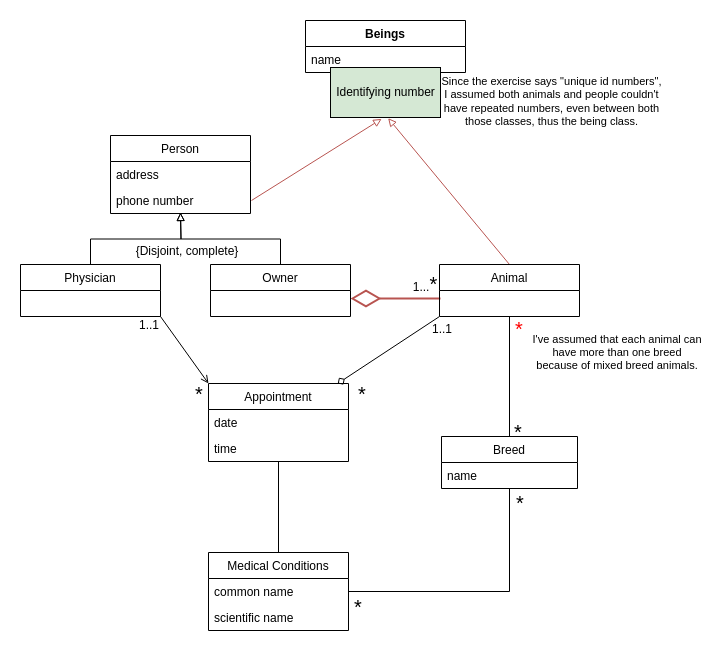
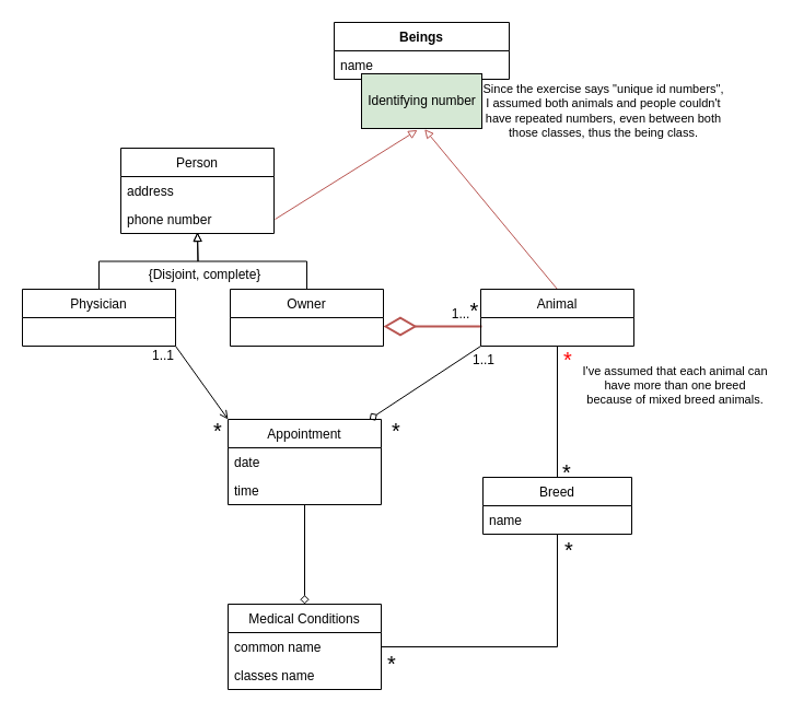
  <mxCell id="0" />
  <mxCell id="1" parent="0" />
  <mxCell id="2" value="&lt;font style=&quot;font-size: 20px&quot;&gt;*&lt;/font&gt;" style="text;html=1;strokeColor=none;fillColor=none;align=center;verticalAlign=middle;whiteSpace=wrap;rounded=0;" vertex="1" parent="1"><mxGeometry x="361" y="383" height="20" as="geometry" /></mxCell>
  <mxCell id="3" value="Beings" style="swimlane;fontStyle=1;align=center;verticalAlign=top;childLayout=stackLayout;horizontal=1;startSize=26;horizontalStack=0;resizeParent=1;resizeParentMax=0;resizeLast=0;collapsible=1;marginBottom=0;" vertex="1" parent="1"><mxGeometry x="305" y="20" width="160" height="52" as="geometry" /></mxCell>
  <mxCell id="4" value="name" style="text;strokeColor=none;fillColor=none;align=left;verticalAlign=top;spacingLeft=4;spacingRight=4;overflow=hidden;rotatable=0;points=[[0,0.5],[1,0.5]];portConstraint=eastwest;" vertex="1" parent="3"><mxGeometry y="26" width="160" height="26" as="geometry" /></mxCell>
  <mxCell id="5" style="rounded=0;orthogonalLoop=1;jettySize=auto;html=1;exitX=1;exitY=0.5;exitDx=0;exitDy=0;endArrow=none;endFill=0;strokeWidth=2;endSize=28;startArrow=diamondThin;startFill=0;targetPerimeterSpacing=11;sourcePerimeterSpacing=8;startSize=25;fillColor=#f8cecc;strokeColor=#b85450;" edge="1" parent="1"><mxGeometry relative="1" as="geometry"><mxPoint x="350" y="298" as="sourcePoint" /><mxPoint x="440" y="298" as="targetPoint" /></mxGeometry></mxCell>
  <mxCell id="6" style="edgeStyle=orthogonalEdgeStyle;rounded=0;jumpSize=0;orthogonalLoop=1;jettySize=auto;html=1;exitX=0.5;exitY=0;exitDx=0;exitDy=0;startArrow=none;startFill=0;startSize=6;sourcePerimeterSpacing=0;endArrow=block;endFill=0;endSize=6;targetPerimeterSpacing=0;strokeWidth=1;" edge="1" parent="1" source="8"><mxGeometry relative="1" as="geometry"><mxPoint x="180" y="212" as="targetPoint" /></mxGeometry></mxCell>
  <mxCell id="7" style="edgeStyle=none;rounded=0;jumpSize=0;orthogonalLoop=1;jettySize=auto;html=1;exitX=1;exitY=1;exitDx=0;exitDy=0;entryX=0;entryY=0;entryDx=0;entryDy=0;startArrow=none;startFill=0;startSize=6;sourcePerimeterSpacing=0;endArrow=open;endFill=0;endSize=6;targetPerimeterSpacing=0;strokeWidth=1;" edge="1" parent="1" source="8" target="20"><mxGeometry relative="1" as="geometry" /></mxCell>
  <mxCell id="8" value="Physician" style="swimlane;fontStyle=0;childLayout=stackLayout;horizontal=1;startSize=26;fillColor=none;horizontalStack=0;resizeParent=1;resizeParentMax=0;resizeLast=0;collapsible=1;marginBottom=0;" vertex="1" parent="1"><mxGeometry x="20" y="264" width="140" height="52" as="geometry" /></mxCell>
  <mxCell id="9" style="edgeStyle=orthogonalEdgeStyle;rounded=0;jumpSize=0;orthogonalLoop=1;jettySize=auto;html=1;exitX=0.5;exitY=0;exitDx=0;exitDy=0;startArrow=none;startFill=0;startSize=6;sourcePerimeterSpacing=0;endArrow=block;endFill=0;endSize=6;targetPerimeterSpacing=0;strokeWidth=1;" edge="1" parent="1" source="10"><mxGeometry relative="1" as="geometry"><mxPoint x="180" y="212" as="targetPoint" /></mxGeometry></mxCell>
  <mxCell id="10" value="Owner" style="swimlane;fontStyle=0;childLayout=stackLayout;horizontal=1;startSize=26;fillColor=none;horizontalStack=0;resizeParent=1;resizeParentMax=0;resizeLast=0;collapsible=1;marginBottom=0;" vertex="1" parent="1"><mxGeometry x="210" y="264" width="140" height="52" as="geometry" /></mxCell>
  <mxCell id="11" style="edgeStyle=none;rounded=0;jumpSize=0;orthogonalLoop=1;jettySize=auto;html=1;exitX=0.5;exitY=0;exitDx=0;exitDy=0;startArrow=none;startFill=0;startSize=6;sourcePerimeterSpacing=0;endArrow=block;endFill=0;endSize=6;targetPerimeterSpacing=0;strokeWidth=1;entryX=0.524;entryY=1.073;entryDx=0;entryDy=0;entryPerimeter=0;sketch=0;shadow=0;fillColor=#f8cecc;strokeColor=#b85450;" edge="1" parent="1"><mxGeometry relative="1" as="geometry"><mxPoint x="387.64" y="117.65" as="targetPoint" /><mxPoint x="509" y="264" as="sourcePoint" /></mxGeometry></mxCell>
  <mxCell id="12" style="edgeStyle=none;rounded=0;jumpSize=0;orthogonalLoop=1;jettySize=auto;html=1;entryX=0.5;entryY=0;entryDx=0;entryDy=0;startArrow=none;startFill=0;startSize=6;sourcePerimeterSpacing=0;endArrow=none;endFill=0;endSize=6;targetPerimeterSpacing=0;strokeWidth=1;exitX=0.5;exitY=1;exitDx=0;exitDy=0;" edge="1" parent="1" source="14" target="24"><mxGeometry relative="1" as="geometry"><mxPoint x="592" y="322" as="sourcePoint" /><mxPoint x="657.52" y="303.36" as="targetPoint" /></mxGeometry></mxCell>
  <mxCell id="13" style="edgeStyle=none;rounded=0;jumpSize=0;orthogonalLoop=1;jettySize=auto;html=1;exitX=0;exitY=1;exitDx=0;exitDy=0;startArrow=none;startFill=0;startSize=6;sourcePerimeterSpacing=0;endArrow=diamond;endFill=0;endSize=6;targetPerimeterSpacing=0;strokeWidth=1;" edge="1" parent="1" source="14" target="20"><mxGeometry relative="1" as="geometry" /></mxCell>
  <mxCell id="14" value="Animal" style="swimlane;fontStyle=0;childLayout=stackLayout;horizontal=1;startSize=26;fillColor=none;horizontalStack=0;resizeParent=1;resizeParentMax=0;resizeLast=0;collapsible=1;marginBottom=0;" vertex="1" parent="1"><mxGeometry x="439" y="264" width="140" height="52" as="geometry" /></mxCell>
  <mxCell id="15" style="rounded=0;jumpSize=0;orthogonalLoop=1;jettySize=auto;html=1;exitX=1;exitY=0.5;exitDx=0;exitDy=0;startArrow=none;startFill=0;startSize=6;sourcePerimeterSpacing=0;endArrow=block;endFill=0;endSize=6;targetPerimeterSpacing=0;strokeWidth=1;entryX=0.456;entryY=1.028;entryDx=0;entryDy=0;entryPerimeter=0;fillColor=#f8cecc;strokeColor=#b85450;" edge="1" parent="1"><mxGeometry relative="1" as="geometry"><mxPoint x="251" y="200" as="sourcePoint" /><mxPoint x="381.16" y="118.4" as="targetPoint" /></mxGeometry></mxCell>
  <mxCell id="16" value="Identifying number" style="html=1;fillColor=#d5e8d4;" vertex="1" parent="1"><mxGeometry x="330" y="67" width="110" height="50" as="geometry" /></mxCell>
  <mxCell id="17" value="&lt;font style=&quot;font-size: 20px&quot;&gt;*&lt;/font&gt;" style="text;html=1;strokeColor=none;fillColor=none;align=center;verticalAlign=middle;whiteSpace=wrap;rounded=0;" vertex="1" parent="1"><mxGeometry x="511" y="421" width="14" height="20" as="geometry" /></mxCell>
  <mxCell id="18" value="&lt;font style=&quot;font-size: 20px&quot;&gt;*&lt;/font&gt;" style="text;html=1;strokeColor=none;fillColor=none;align=center;verticalAlign=middle;whiteSpace=wrap;rounded=0;fontColor=#FF0000;" vertex="1" parent="1"><mxGeometry x="518" y="327" width="2" height="2" as="geometry" /></mxCell>
- <mxCell id="19" style="edgeStyle=none;rounded=0;jumpSize=0;orthogonalLoop=1;jettySize=auto;html=1;exitX=0.5;exitY=1;exitDx=0;exitDy=0;entryX=0.5;entryY=0;entryDx=0;entryDy=0;startArrow=none;startFill=0;startSize=6;sourcePerimeterSpacing=0;endArrow=none;endFill=0;endSize=6;targetPerimeterSpacing=0;strokeWidth=1;fontSize=20;" edge="1" parent="1" source="20" target="29"><mxGeometry relative="1" as="geometry" /></mxCell>
+ <mxCell id="19" style="edgeStyle=none;rounded=0;jumpSize=0;orthogonalLoop=1;jettySize=auto;html=1;exitX=0.5;exitY=1;exitDx=0;exitDy=0;entryX=0.5;entryY=0;entryDx=0;entryDy=0;startArrow=none;startFill=0;startSize=6;sourcePerimeterSpacing=0;endArrow=diamond;endFill=0;endSize=6;targetPerimeterSpacing=0;strokeWidth=1;fontSize=20;" edge="1" parent="1" source="20" target="29"><mxGeometry relative="1" as="geometry" /></mxCell>
  <mxCell id="20" value="Appointment" style="swimlane;fontStyle=0;childLayout=stackLayout;horizontal=1;startSize=26;fillColor=none;horizontalStack=0;resizeParent=1;resizeParentMax=0;resizeLast=0;collapsible=1;marginBottom=0;" vertex="1" parent="1"><mxGeometry x="208" y="383" width="140" height="78" as="geometry" /></mxCell>
  <mxCell id="21" value="date" style="text;strokeColor=none;fillColor=none;align=left;verticalAlign=top;spacingLeft=4;spacingRight=4;overflow=hidden;rotatable=0;points=[[0,0.5],[1,0.5]];portConstraint=eastwest;" vertex="1" parent="20"><mxGeometry y="26" width="140" height="26" as="geometry" /></mxCell>
  <mxCell id="22" value="time" style="text;strokeColor=none;fillColor=none;align=left;verticalAlign=top;spacingLeft=4;spacingRight=4;overflow=hidden;rotatable=0;points=[[0,0.5],[1,0.5]];portConstraint=eastwest;" vertex="1" parent="20"><mxGeometry y="52" width="140" height="26" as="geometry" /></mxCell>
  <mxCell id="23" style="edgeStyle=orthogonalEdgeStyle;rounded=0;jumpSize=0;orthogonalLoop=1;jettySize=auto;html=1;exitX=0.5;exitY=1;exitDx=0;exitDy=0;entryX=1;entryY=0.5;entryDx=0;entryDy=0;startArrow=none;startFill=0;startSize=6;sourcePerimeterSpacing=0;endArrow=none;endFill=0;endSize=6;targetPerimeterSpacing=0;strokeWidth=1;fontSize=20;" edge="1" parent="1" source="24" target="30"><mxGeometry relative="1" as="geometry"><mxPoint x="508.972" y="552" as="targetPoint" /></mxGeometry></mxCell>
  <mxCell id="24" value="Breed" style="swimlane;fontStyle=0;childLayout=stackLayout;horizontal=1;startSize=26;fillColor=none;horizontalStack=0;resizeParent=1;resizeParentMax=0;resizeLast=0;collapsible=1;marginBottom=0;" vertex="1" parent="1"><mxGeometry x="441" y="436" width="136" height="52" as="geometry" /></mxCell>
  <mxCell id="25" value="name" style="text;strokeColor=none;fillColor=none;align=left;verticalAlign=top;spacingLeft=4;spacingRight=4;overflow=hidden;rotatable=0;points=[[0,0.5],[1,0.5]];portConstraint=eastwest;" vertex="1" parent="24"><mxGeometry y="26" width="136" height="26" as="geometry" /></mxCell>
  <mxCell id="26" value="&lt;font style=&quot;font-size: 12px&quot;&gt;1..1&lt;/font&gt;" style="text;html=1;strokeColor=none;fillColor=none;align=center;verticalAlign=middle;whiteSpace=wrap;rounded=0;" vertex="1" parent="1"><mxGeometry x="148" y="315" height="20" as="geometry" /></mxCell>
  <mxCell id="27" value="&lt;font style=&quot;font-size: 20px&quot;&gt;*&lt;/font&gt;" style="text;html=1;strokeColor=none;fillColor=none;align=center;verticalAlign=middle;whiteSpace=wrap;rounded=0;" vertex="1" parent="1"><mxGeometry x="198" y="383" height="20" as="geometry" /></mxCell>
  <mxCell id="28" value="&lt;font style=&quot;font-size: 12px&quot;&gt;1..1&lt;/font&gt;" style="text;html=1;strokeColor=none;fillColor=none;align=center;verticalAlign=middle;whiteSpace=wrap;rounded=0;fontSize=20;" vertex="1" parent="1"><mxGeometry x="441" y="315" height="20" as="geometry" /></mxCell>
  <mxCell id="29" value="Medical Conditions" style="swimlane;fontStyle=0;childLayout=stackLayout;horizontal=1;startSize=26;fillColor=none;horizontalStack=0;resizeParent=1;resizeParentMax=0;resizeLast=0;collapsible=1;marginBottom=0;" vertex="1" parent="1"><mxGeometry x="208" y="552" width="140" height="78" as="geometry" /></mxCell>
  <mxCell id="30" value="common name" style="text;strokeColor=none;fillColor=none;align=left;verticalAlign=top;spacingLeft=4;spacingRight=4;overflow=hidden;rotatable=0;points=[[0,0.5],[1,0.5]];portConstraint=eastwest;" vertex="1" parent="29"><mxGeometry y="26" width="140" height="26" as="geometry" /></mxCell>
- <mxCell id="31" value="scientific name" style="text;strokeColor=none;fillColor=none;align=left;verticalAlign=top;spacingLeft=4;spacingRight=4;overflow=hidden;rotatable=0;points=[[0,0.5],[1,0.5]];portConstraint=eastwest;" vertex="1" parent="29"><mxGeometry y="52" width="140" height="26" as="geometry" /></mxCell>
+ <mxCell id="31" value="classes name" style="text;strokeColor=none;fillColor=none;align=left;verticalAlign=top;spacingLeft=4;spacingRight=4;overflow=hidden;rotatable=0;points=[[0,0.5],[1,0.5]];portConstraint=eastwest;" vertex="1" parent="29"><mxGeometry y="52" width="140" height="26" as="geometry" /></mxCell>
  <mxCell id="32" value="&lt;font style=&quot;font-size: 20px&quot;&gt;*&lt;/font&gt;" style="text;html=1;strokeColor=none;fillColor=none;align=center;verticalAlign=middle;whiteSpace=wrap;rounded=0;fontSize=20;" vertex="1" parent="1"><mxGeometry x="519" y="492" height="20" as="geometry" /></mxCell>
  <mxCell id="33" value="Person" style="swimlane;fontStyle=0;childLayout=stackLayout;horizontal=1;startSize=26;fillColor=none;horizontalStack=0;resizeParent=1;resizeParentMax=0;resizeLast=0;collapsible=1;marginBottom=0;" vertex="1" parent="1"><mxGeometry x="110" y="135" width="140" height="78" as="geometry" /></mxCell>
  <mxCell id="34" value="address" style="text;strokeColor=none;fillColor=none;align=left;verticalAlign=top;spacingLeft=4;spacingRight=4;overflow=hidden;rotatable=0;points=[[0,0.5],[1,0.5]];portConstraint=eastwest;" vertex="1" parent="33"><mxGeometry y="26" width="140" height="26" as="geometry" /></mxCell>
  <mxCell id="35" value="phone number" style="text;strokeColor=none;fillColor=none;align=left;verticalAlign=top;spacingLeft=4;spacingRight=4;overflow=hidden;rotatable=0;points=[[0,0.5],[1,0.5]];portConstraint=eastwest;" vertex="1" parent="33"><mxGeometry y="52" width="140" height="26" as="geometry" /></mxCell>
  <mxCell id="36" value="&lt;font style=&quot;font-size: 20px&quot;&gt;*&lt;/font&gt;" style="text;html=1;strokeColor=none;fillColor=none;align=center;verticalAlign=middle;whiteSpace=wrap;rounded=0;fontSize=20;" vertex="1" parent="1"><mxGeometry x="357" y="596" height="20" as="geometry" /></mxCell>
  <mxCell id="37" value="&lt;font style=&quot;font-size: 12px&quot;&gt;1...&lt;/font&gt;&lt;font style=&quot;font-size: 20px&quot;&gt;*&lt;/font&gt;" style="text;html=1;strokeColor=none;fillColor=none;align=center;verticalAlign=middle;whiteSpace=wrap;rounded=0;fontSize=20;" vertex="1" parent="1"><mxGeometry x="424" y="273" height="20" as="geometry" /></mxCell>
  <mxCell id="38" value="I've assumed that each animal can have more than one breed because of mixed breed animals." style="text;strokeColor=none;fillColor=none;align=center;verticalAlign=middle;whiteSpace=wrap;rounded=0;fontSize=11;resizeWidth=1;resizeHeight=1;spacing=1;horizontal=1;spacingTop=0;html=1;" vertex="1" parent="1"><mxGeometry x="532" y="329" width="170" height="45" as="geometry" /></mxCell>
  <mxCell id="39" value="Since the exercise says &quot;unique id numbers&quot;, I assumed both animals and people couldn't have repeated numbers, even between both those classes, thus the being class." style="text;strokeColor=none;fillColor=none;align=center;verticalAlign=middle;whiteSpace=wrap;rounded=0;fontSize=11;resizeWidth=1;resizeHeight=1;spacing=1;horizontal=1;spacingTop=0;html=1;" vertex="1" parent="1"><mxGeometry x="441" y="66" width="221" height="70" as="geometry" /></mxCell>
  <mxCell id="40" value="&lt;font style=&quot;font-size: 12px&quot;&gt;{Disjoint, complete}&lt;/font&gt;" style="text;strokeColor=none;fillColor=none;align=center;verticalAlign=middle;whiteSpace=wrap;rounded=0;fontSize=11;resizeWidth=1;resizeHeight=1;spacing=1;horizontal=1;spacingTop=0;html=1;" vertex="1" parent="1"><mxGeometry x="102" y="228" width="170" height="45" as="geometry" /></mxCell>
